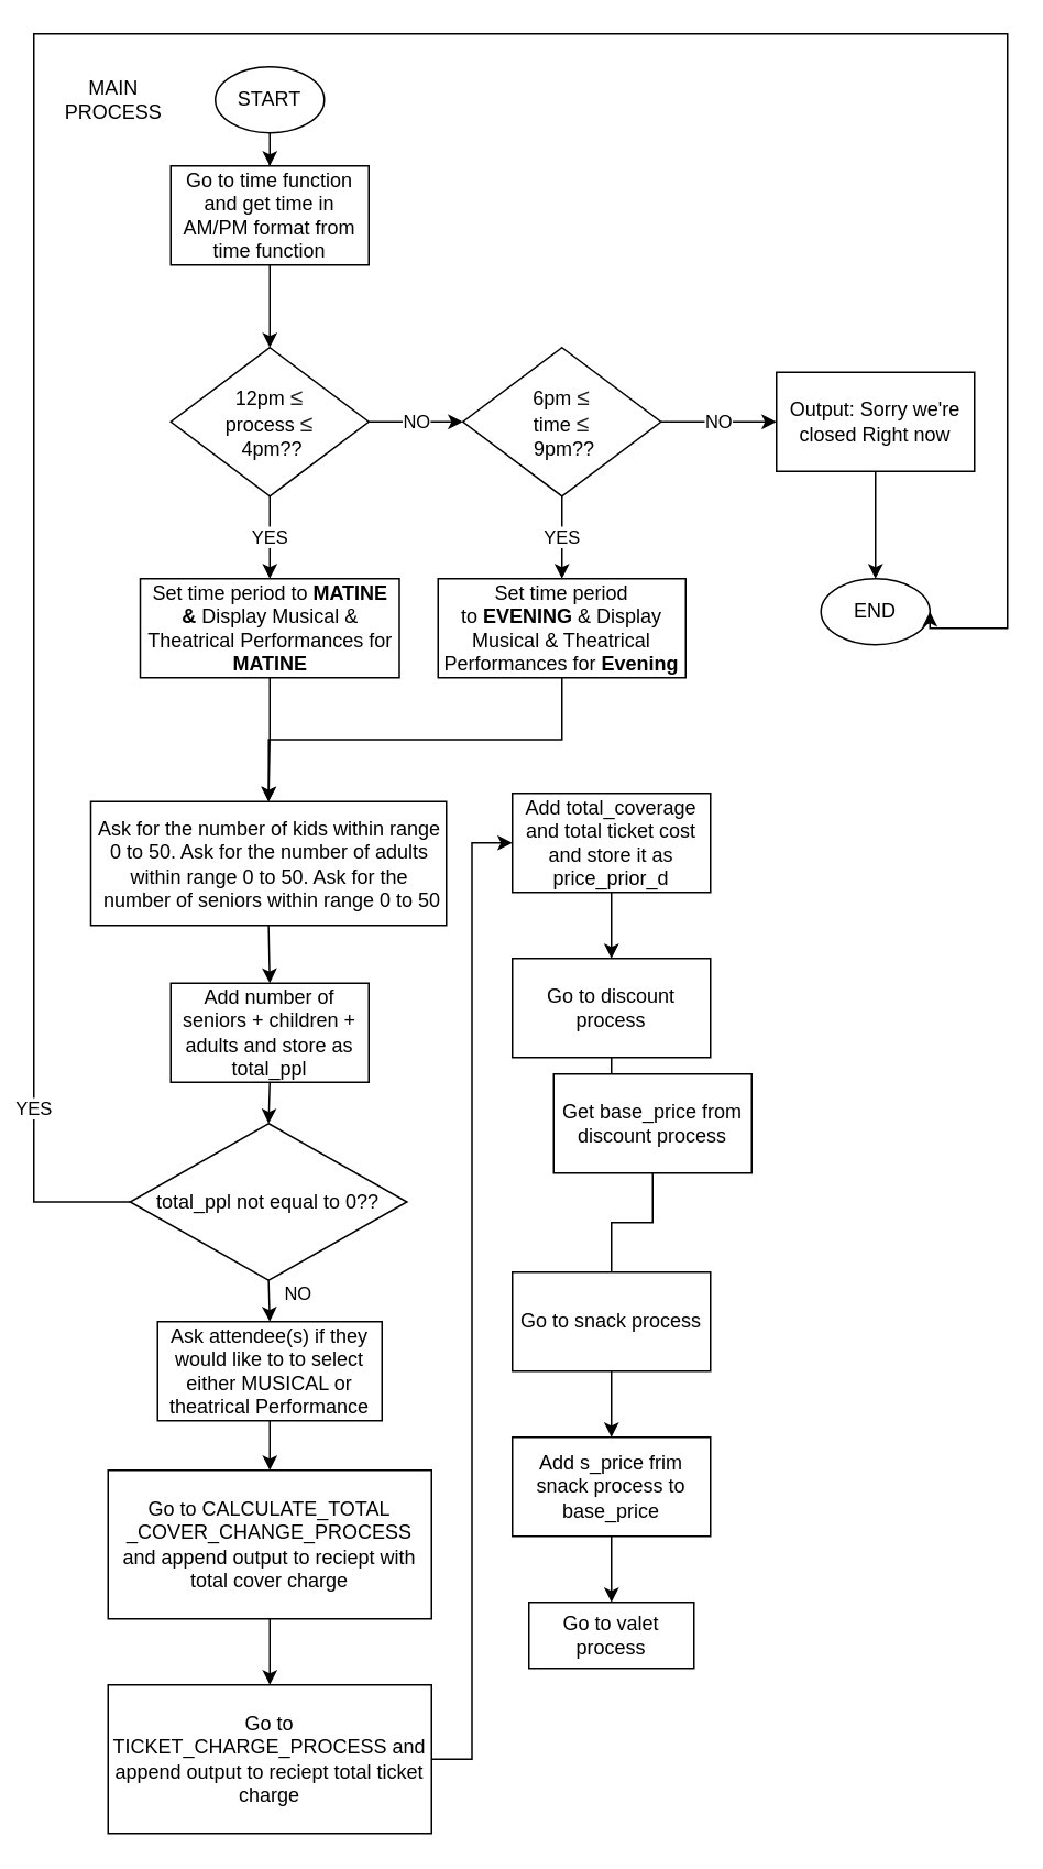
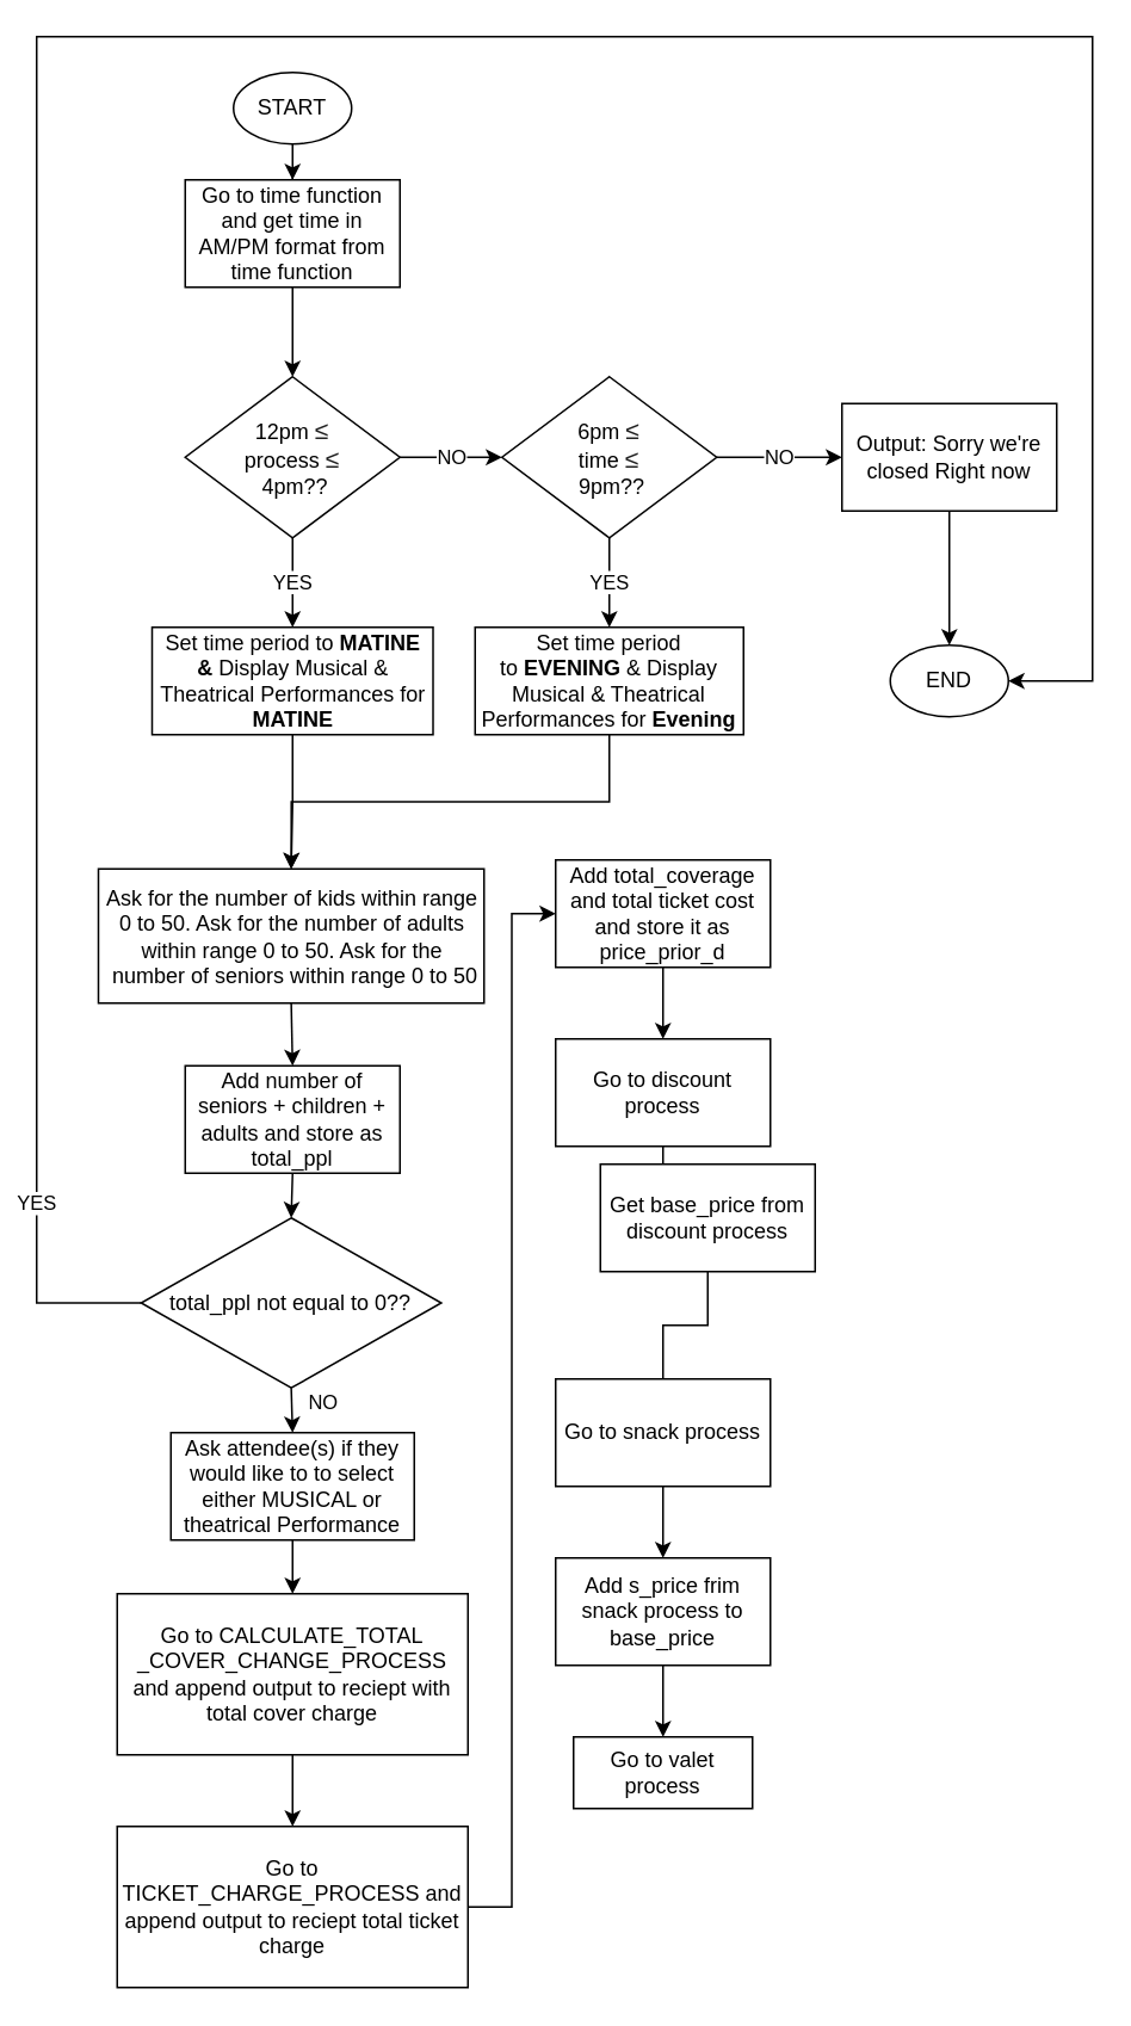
  <mxCell id="0" />
  <mxCell id="1" parent="0" />
  <mxCell id="2" value="" style="edgeStyle=orthogonalEdgeStyle;rounded=0;orthogonalLoop=1;jettySize=auto;html=1;" edge="1" parent="1" source="3" target="12"><mxGeometry relative="1" as="geometry" /></mxCell>
  <mxCell id="3" value="START" style="ellipse;whiteSpace=wrap;html=1;" parent="1" vertex="1"><mxGeometry x="130" y="40" width="66" height="40" as="geometry" /></mxCell>
  <mxCell id="4" style="edgeStyle=orthogonalEdgeStyle;rounded=0;orthogonalLoop=1;jettySize=auto;html=1;exitX=0.5;exitY=1;exitDx=0;exitDy=0;entryX=0.5;entryY=0;entryDx=0;entryDy=0;" edge="1" parent="1" source="5" target="31"><mxGeometry relative="1" as="geometry" /></mxCell>
  <mxCell id="5" value="Ask for the number of kids within range 0 to 50. Ask for the number of adults within range 0 to 50. Ask&amp;nbsp;for the&lt;br&gt;&amp;nbsp;number of seniors within range 0 to 50" style="rounded=0;whiteSpace=wrap;html=1;" parent="1" vertex="1"><mxGeometry x="54.5" y="485" width="215.5" height="75" as="geometry" /></mxCell>
- <mxCell id="6" value="MAIN&lt;br&gt;PROCESS" style="text;html=1;align=center;verticalAlign=middle;resizable=0;points=[];autosize=1;" parent="1" vertex="1"><mxGeometry x="33" y="45" width="70" height="30" as="geometry" /></mxCell>
  <mxCell id="7" value="" style="edgeStyle=orthogonalEdgeStyle;rounded=0;orthogonalLoop=1;jettySize=auto;html=1;" edge="1" parent="1" source="8" target="27"><mxGeometry relative="1" as="geometry" /></mxCell>
  <mxCell id="8" value="Go to CALCULATE_TOTAL&lt;br&gt;_COVER_CHANGE_PROCESS and append output to reciept with total cover charge" style="rounded=0;whiteSpace=wrap;html=1;" parent="1" vertex="1"><mxGeometry x="65" y="890" width="196" height="90" as="geometry" /></mxCell>
  <mxCell id="9" value="" style="edgeStyle=orthogonalEdgeStyle;rounded=0;orthogonalLoop=1;jettySize=auto;html=1;" edge="1" parent="1" source="10" target="8"><mxGeometry relative="1" as="geometry" /></mxCell>
  <mxCell id="10" value="Ask attendee(s) if they would like to to select either MUSICAL or theatrical Performance" style="rounded=0;whiteSpace=wrap;html=1;" parent="1" vertex="1"><mxGeometry x="95" y="800" width="136" height="60" as="geometry" /></mxCell>
  <mxCell id="11" value="" style="edgeStyle=orthogonalEdgeStyle;rounded=0;orthogonalLoop=1;jettySize=auto;html=1;" edge="1" parent="1" source="12" target="15"><mxGeometry relative="1" as="geometry" /></mxCell>
  <mxCell id="12" value="Go to time function and get time in AM/PM format from time function" style="rounded=0;whiteSpace=wrap;html=1;" parent="1" vertex="1"><mxGeometry x="103" y="100" width="120" height="60" as="geometry" /></mxCell>
  <mxCell id="13" value="NO" style="edgeStyle=orthogonalEdgeStyle;rounded=0;orthogonalLoop=1;jettySize=auto;html=1;" edge="1" parent="1" source="15" target="18"><mxGeometry relative="1" as="geometry" /></mxCell>
  <mxCell id="14" value="YES" style="edgeStyle=orthogonalEdgeStyle;rounded=0;orthogonalLoop=1;jettySize=auto;html=1;" edge="1" parent="1" source="15" target="22"><mxGeometry relative="1" as="geometry" /></mxCell>
  <mxCell id="15" value="12pm&amp;nbsp;&lt;span style=&quot;color: rgb(34 , 34 , 34) ; font-family: &amp;#34;arial&amp;#34; , sans-serif ; font-size: 14px ; text-align: left ; background-color: rgb(255 , 255 , 255)&quot;&gt;≤&lt;/span&gt;&lt;br&gt;process&amp;nbsp;&lt;span style=&quot;color: rgb(34 , 34 , 34) ; font-family: &amp;#34;arial&amp;#34; , sans-serif ; font-size: 14px ; text-align: left ; background-color: rgb(255 , 255 , 255)&quot;&gt;≤&lt;/span&gt;&lt;br&gt;&amp;nbsp;4pm??" style="rhombus;whiteSpace=wrap;html=1;" vertex="1" parent="1"><mxGeometry x="103" y="210" width="120" height="90" as="geometry" /></mxCell>
  <mxCell id="16" value="NO" style="edgeStyle=orthogonalEdgeStyle;rounded=0;orthogonalLoop=1;jettySize=auto;html=1;entryX=0;entryY=0.5;entryDx=0;entryDy=0;" edge="1" parent="1" source="18" target="20"><mxGeometry relative="1" as="geometry" /></mxCell>
  <mxCell id="17" value="YES" style="edgeStyle=orthogonalEdgeStyle;rounded=0;orthogonalLoop=1;jettySize=auto;html=1;" edge="1" parent="1" source="18" target="24"><mxGeometry relative="1" as="geometry" /></mxCell>
  <mxCell id="18" value="&lt;span style=&quot;white-space: normal&quot;&gt;6pm&amp;nbsp;&lt;/span&gt;&lt;span style=&quot;white-space: normal ; color: rgb(34 , 34 , 34) ; font-family: &amp;#34;arial&amp;#34; , sans-serif ; font-size: 14px ; text-align: left ; background-color: rgb(255 , 255 , 255)&quot;&gt;≤&lt;/span&gt;&lt;br style=&quot;white-space: normal&quot;&gt;&lt;span style=&quot;white-space: normal&quot;&gt;time&amp;nbsp;&lt;/span&gt;&lt;span style=&quot;white-space: normal ; color: rgb(34 , 34 , 34) ; font-family: &amp;#34;arial&amp;#34; , sans-serif ; font-size: 14px ; text-align: left ; background-color: rgb(255 , 255 , 255)&quot;&gt;≤&lt;/span&gt;&lt;br style=&quot;white-space: normal&quot;&gt;&lt;span style=&quot;white-space: normal&quot;&gt;&amp;nbsp;9pm??&lt;/span&gt;" style="rhombus;whiteSpace=wrap;html=1;" vertex="1" parent="1"><mxGeometry x="280" y="210" width="120" height="90" as="geometry" /></mxCell>
  <mxCell id="19" value="" style="edgeStyle=orthogonalEdgeStyle;rounded=0;orthogonalLoop=1;jettySize=auto;html=1;entryX=0.5;entryY=0;entryDx=0;entryDy=0;" edge="1" parent="1" source="20" target="25"><mxGeometry relative="1" as="geometry" /></mxCell>
  <mxCell id="20" value="Output: Sorry we're closed Right now" style="rounded=0;whiteSpace=wrap;html=1;" vertex="1" parent="1"><mxGeometry x="470" y="225" width="120" height="60" as="geometry" /></mxCell>
  <mxCell id="21" style="edgeStyle=orthogonalEdgeStyle;rounded=0;orthogonalLoop=1;jettySize=auto;html=1;entryX=0.5;entryY=0;entryDx=0;entryDy=0;exitX=0.5;exitY=1;exitDx=0;exitDy=0;" edge="1" parent="1" source="22" target="5"><mxGeometry relative="1" as="geometry"><mxPoint x="163" y="430" as="sourcePoint" /></mxGeometry></mxCell>
  <mxCell id="22" value="Set time period to &lt;b&gt;MATINE &amp;amp;&amp;nbsp;&lt;/b&gt;Display Musical &amp;amp; Theatrical Performances for &lt;b&gt;MATINE&lt;/b&gt;" style="rounded=0;whiteSpace=wrap;html=1;" vertex="1" parent="1"><mxGeometry x="84.5" y="350" width="157" height="60" as="geometry" /></mxCell>
  <mxCell id="23" style="edgeStyle=orthogonalEdgeStyle;rounded=0;orthogonalLoop=1;jettySize=auto;html=1;entryX=0.5;entryY=0;entryDx=0;entryDy=0;exitX=0.5;exitY=1;exitDx=0;exitDy=0;" edge="1" parent="1" source="24" target="5"><mxGeometry relative="1" as="geometry"><mxPoint x="251" y="430" as="sourcePoint" /></mxGeometry></mxCell>
  <mxCell id="24" value="Set time period to&lt;b&gt;&amp;nbsp;EVENING &lt;/b&gt;&amp;amp; Display Musical &amp;amp; Theatrical Performances for &lt;b&gt;Evening&lt;/b&gt;" style="rounded=0;whiteSpace=wrap;html=1;" vertex="1" parent="1"><mxGeometry x="265" y="350" width="150" height="60" as="geometry" /></mxCell>
- <mxCell id="25" value="END" style="ellipse;whiteSpace=wrap;html=1;" vertex="1" parent="1"><mxGeometry x="497" y="350" width="66" height="40" as="geometry" /></mxCell>
+ <mxCell id="25" value="END" style="ellipse;whiteSpace=wrap;html=1;" vertex="1" parent="1"><mxGeometry x="497" y="360" width="66" height="40" as="geometry" /></mxCell>
  <mxCell id="26" style="edgeStyle=orthogonalEdgeStyle;rounded=0;orthogonalLoop=1;jettySize=auto;html=1;exitX=1;exitY=0.5;exitDx=0;exitDy=0;entryX=0;entryY=0.5;entryDx=0;entryDy=0;" edge="1" parent="1" source="27" target="29"><mxGeometry relative="1" as="geometry" /></mxCell>
  <mxCell id="27" value="Go to TICKET_CHARGE_PROCESS and append output to reciept total ticket charge" style="rounded=0;whiteSpace=wrap;html=1;" vertex="1" parent="1"><mxGeometry x="65" y="1020" width="196" height="90" as="geometry" /></mxCell>
  <mxCell id="28" value="" style="edgeStyle=orthogonalEdgeStyle;rounded=0;orthogonalLoop=1;jettySize=auto;html=1;" edge="1" parent="1" source="29" target="36"><mxGeometry relative="1" as="geometry" /></mxCell>
  <mxCell id="29" value="Add total_coverage and total ticket cost and store it as price_prior_d" style="rounded=0;whiteSpace=wrap;html=1;" vertex="1" parent="1"><mxGeometry x="310" y="480" width="120" height="60" as="geometry" /></mxCell>
  <mxCell id="30" style="edgeStyle=orthogonalEdgeStyle;rounded=0;orthogonalLoop=1;jettySize=auto;html=1;exitX=0.5;exitY=1;exitDx=0;exitDy=0;entryX=0.5;entryY=0;entryDx=0;entryDy=0;" edge="1" parent="1" source="31" target="34"><mxGeometry relative="1" as="geometry" /></mxCell>
  <mxCell id="31" value="Add number of seniors + children + adults and store as total_ppl" style="rounded=0;whiteSpace=wrap;html=1;" vertex="1" parent="1"><mxGeometry x="103" y="595" width="120" height="60" as="geometry" /></mxCell>
  <mxCell id="32" value="NO" style="edgeStyle=orthogonalEdgeStyle;rounded=0;orthogonalLoop=1;jettySize=auto;html=1;exitX=0.5;exitY=1;exitDx=0;exitDy=0;entryX=0.5;entryY=0;entryDx=0;entryDy=0;" edge="1" parent="1" source="34" target="10"><mxGeometry x="-0.216" y="17" relative="1" as="geometry"><mxPoint y="-1" as="offset" /></mxGeometry></mxCell>
  <mxCell id="33" value="YES" style="edgeStyle=orthogonalEdgeStyle;rounded=0;orthogonalLoop=1;jettySize=auto;html=1;entryX=1;entryY=0.5;entryDx=0;entryDy=0;exitX=0;exitY=0.5;exitDx=0;exitDy=0;" edge="1" parent="1" source="34" target="25"><mxGeometry x="-0.869" relative="1" as="geometry"><Array as="points"><mxPoint x="20" y="728" /><mxPoint x="20" y="20" /><mxPoint x="610" y="20" /><mxPoint x="610" y="380" /></Array><mxPoint y="1" as="offset" /></mxGeometry></mxCell>
  <mxCell id="34" value="total_ppl not equal to 0??" style="rhombus;whiteSpace=wrap;html=1;" vertex="1" parent="1"><mxGeometry x="78.37" y="680" width="167.75" height="95" as="geometry" /></mxCell>
  <mxCell id="35" value="" style="edgeStyle=orthogonalEdgeStyle;rounded=0;orthogonalLoop=1;jettySize=auto;html=1;" edge="1" parent="1" source="36" target="38"><mxGeometry relative="1" as="geometry" /></mxCell>
  <mxCell id="36" value="Go to discount process" style="rounded=0;whiteSpace=wrap;html=1;" vertex="1" parent="1"><mxGeometry x="310" y="580" width="120" height="60" as="geometry" /></mxCell>
  <mxCell id="37" style="edgeStyle=orthogonalEdgeStyle;rounded=0;orthogonalLoop=1;jettySize=auto;html=1;entryX=0.5;entryY=0.167;entryDx=0;entryDy=0;entryPerimeter=0;" edge="1" parent="1" source="38" target="40"><mxGeometry relative="1" as="geometry" /></mxCell>
  <mxCell id="38" value="Get base_price from discount process" style="rounded=0;whiteSpace=wrap;html=1;" vertex="1" parent="1"><mxGeometry x="335" y="650" width="120" height="60" as="geometry" /></mxCell>
  <mxCell id="39" value="" style="edgeStyle=orthogonalEdgeStyle;rounded=0;orthogonalLoop=1;jettySize=auto;html=1;" edge="1" parent="1" source="40" target="42"><mxGeometry relative="1" as="geometry" /></mxCell>
  <mxCell id="40" value="Go to snack process" style="rounded=0;whiteSpace=wrap;html=1;" vertex="1" parent="1"><mxGeometry x="310" y="770" width="120" height="60" as="geometry" /></mxCell>
  <mxCell id="41" value="" style="edgeStyle=orthogonalEdgeStyle;rounded=0;orthogonalLoop=1;jettySize=auto;html=1;" edge="1" parent="1" source="42"><mxGeometry relative="1" as="geometry"><mxPoint x="370.034" y="970.026" as="targetPoint" /></mxGeometry></mxCell>
  <mxCell id="42" value="Add s_price frim snack process to base_price" style="rounded=0;whiteSpace=wrap;html=1;" vertex="1" parent="1"><mxGeometry x="310" y="870" width="120" height="60" as="geometry" /></mxCell>
  <mxCell id="43" value="Go to valet process" style="rounded=0;whiteSpace=wrap;html=1;" vertex="1" parent="1"><mxGeometry x="320" y="970" width="100" height="40" as="geometry" /></mxCell>
